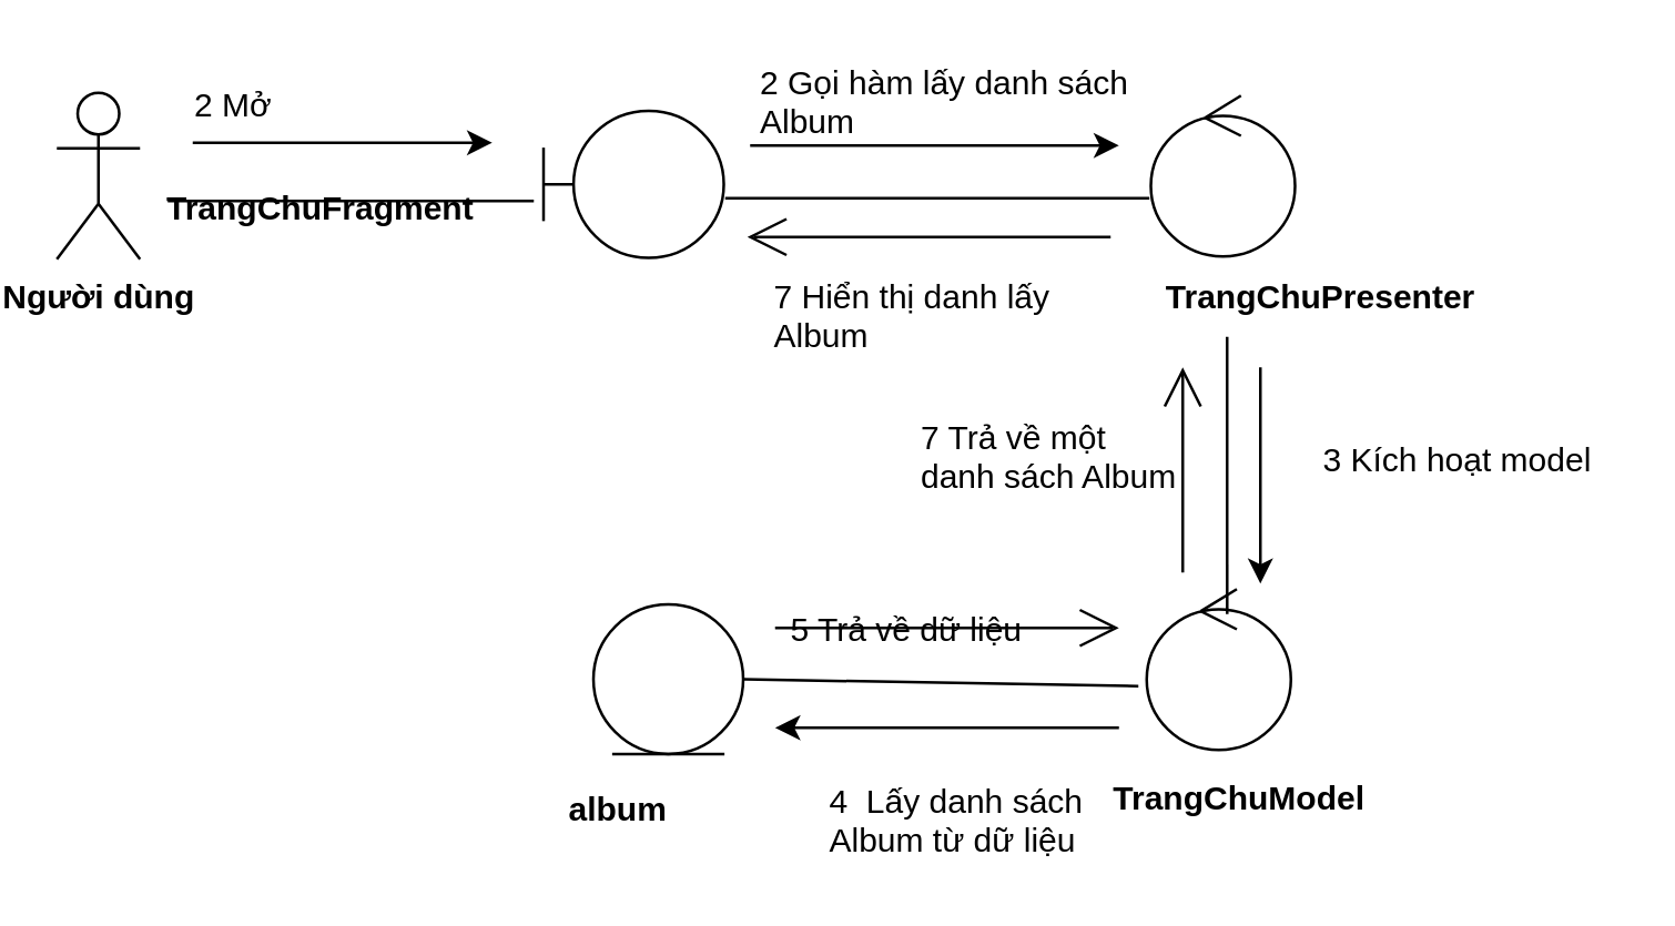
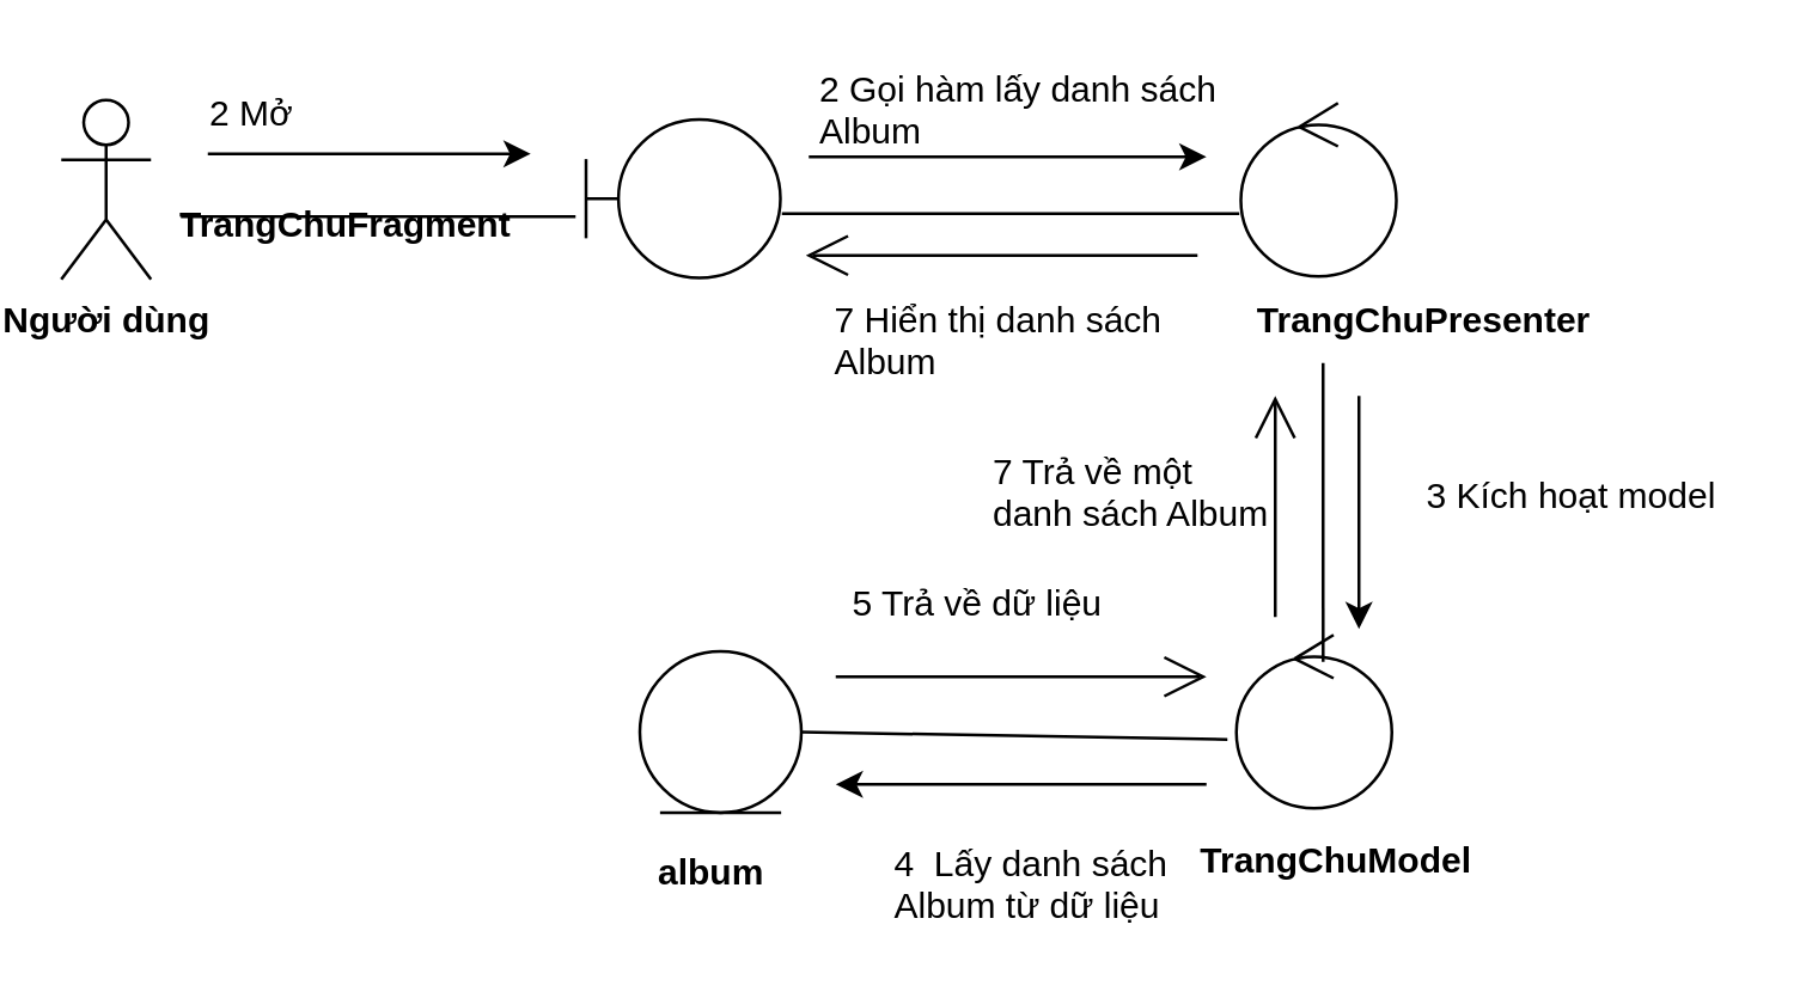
  <mxCell id="0" />
  <mxCell id="1" parent="0" />
  <mxCell id="2" value="Người dùng" style="shape=umlActor;verticalLabelPosition=bottom;labelBackgroundColor=#ffffff;verticalAlign=top;html=1;outlineConnect=0;fontStyle=1" parent="1" vertex="1"><mxGeometry x="20" y="33" width="30" height="60" as="geometry" /></mxCell>
  <mxCell id="3" value="" style="ellipse;shape=umlControl;whiteSpace=wrap;html=1;strokeColor=#000000;fontStyle=1" parent="1" vertex="1"><mxGeometry x="414.5" y="34" width="52" height="58" as="geometry" /></mxCell>
  <mxCell id="4" value="&amp;nbsp;TrangChuPresenter" style="text;html=1;resizable=0;points=[];autosize=1;align=left;verticalAlign=top;spacingTop=-4;fontStyle=1" parent="1" vertex="1"><mxGeometry x="415" y="96.5" width="120" height="20" as="geometry" /></mxCell>
  <mxCell id="5" value="" style="shape=umlBoundary;whiteSpace=wrap;html=1;strokeColor=#000000;fontStyle=1" parent="1" vertex="1"><mxGeometry x="195.5" y="39.5" width="65" height="53" as="geometry" /></mxCell>
  <mxCell id="6" value="TrangChuFragment" style="text;html=1;resizable=0;points=[];autosize=1;align=left;verticalAlign=top;spacingTop=-4;fontStyle=1" parent="1" vertex="1"><mxGeometry x="57.5" y="65" width="120" height="20" as="geometry" /></mxCell>
  <mxCell id="7" value="" style="ellipse;shape=umlEntity;whiteSpace=wrap;html=1;strokeColor=#000000;fontStyle=1" parent="1" vertex="1"><mxGeometry x="213.5" y="217.5" width="54" height="54" as="geometry" /></mxCell>
  <mxCell id="8" value="&amp;nbsp;TrangChuModel" style="text;html=1;resizable=0;points=[];autosize=1;align=left;verticalAlign=top;spacingTop=-4;fontStyle=1" parent="1" vertex="1"><mxGeometry x="395.5" y="277.5" width="100" height="20" as="geometry" /></mxCell>
  <mxCell id="9" value="" style="ellipse;shape=umlControl;whiteSpace=wrap;html=1;strokeColor=#000000;fontStyle=1" parent="1" vertex="1"><mxGeometry x="413" y="212" width="52" height="58" as="geometry" /></mxCell>
- <mxCell id="10" value="album&lt;br&gt;&lt;br&gt;" style="text;html=1;resizable=0;points=[];autosize=1;align=left;verticalAlign=top;spacingTop=-4;fontStyle=1" parent="1" vertex="1"><mxGeometry x="202.5" y="281.5" width="50" height="30" as="geometry" /></mxCell>
+ <mxCell id="10" value="album&lt;br&gt;&lt;br&gt;" style="text;html=1;resizable=0;points=[];autosize=1;align=left;verticalAlign=top;spacingTop=-4;fontStyle=1" parent="1" vertex="1"><mxGeometry x="217.5" y="281.5" width="50" height="30" as="geometry" /></mxCell>
  <mxCell id="11" value="" style="endArrow=none;html=1;" edge="1" parent="1"><mxGeometry width="50" height="50" relative="1" as="geometry"><mxPoint x="60" y="72" as="sourcePoint" /><mxPoint x="192" y="72" as="targetPoint" /></mxGeometry></mxCell>
  <mxCell id="12" value="" style="endArrow=none;html=1;entryX=-0.01;entryY=0.638;entryDx=0;entryDy=0;entryPerimeter=0;" edge="1" parent="1" target="3"><mxGeometry width="50" height="50" relative="1" as="geometry"><mxPoint x="261" y="71" as="sourcePoint" /><mxPoint x="334" y="-11" as="targetPoint" /></mxGeometry></mxCell>
  <mxCell id="13" value="" style="endArrow=none;html=1;exitX=0.558;exitY=0.155;exitDx=0;exitDy=0;exitPerimeter=0;" edge="1" parent="1" source="9"><mxGeometry width="50" height="50" relative="1" as="geometry"><mxPoint x="562" y="194" as="sourcePoint" /><mxPoint x="442" y="121" as="targetPoint" /></mxGeometry></mxCell>
  <mxCell id="14" value="" style="endArrow=none;html=1;exitX=1;exitY=0.5;exitDx=0;exitDy=0;" edge="1" parent="1" source="7"><mxGeometry width="50" height="50" relative="1" as="geometry"><mxPoint x="308" y="247" as="sourcePoint" /><mxPoint x="410" y="247" as="targetPoint" /></mxGeometry></mxCell>
  <mxCell id="15" value="" style="endArrow=classic;html=1;" edge="1" parent="1"><mxGeometry width="50" height="50" relative="1" as="geometry"><mxPoint x="69" y="51" as="sourcePoint" /><mxPoint x="177" y="51" as="targetPoint" /><Array as="points"><mxPoint x="132" y="51" /></Array></mxGeometry></mxCell>
  <mxCell id="16" value="" style="endArrow=classic;html=1;" edge="1" parent="1"><mxGeometry width="50" height="50" relative="1" as="geometry"><mxPoint x="270" y="52" as="sourcePoint" /><mxPoint x="403" y="52" as="targetPoint" /></mxGeometry></mxCell>
  <mxCell id="17" value="" style="endArrow=classic;html=1;" edge="1" parent="1"><mxGeometry width="50" height="50" relative="1" as="geometry"><mxPoint x="454" y="132" as="sourcePoint" /><mxPoint x="454" y="210" as="targetPoint" /></mxGeometry></mxCell>
  <mxCell id="18" value="" style="endArrow=classic;html=1;" edge="1" parent="1"><mxGeometry width="50" height="50" relative="1" as="geometry"><mxPoint x="403" y="262" as="sourcePoint" /><mxPoint x="279" y="262" as="targetPoint" /></mxGeometry></mxCell>
  <mxCell id="19" value="" style="endArrow=open;endFill=1;endSize=12;html=1;" edge="1" parent="1"><mxGeometry width="160" relative="1" as="geometry"><mxPoint x="279" y="226" as="sourcePoint" /><mxPoint x="403" y="226" as="targetPoint" /></mxGeometry></mxCell>
  <mxCell id="20" value="" style="endArrow=open;endFill=1;endSize=12;html=1;" edge="1" parent="1"><mxGeometry width="160" relative="1" as="geometry"><mxPoint x="426" y="206" as="sourcePoint" /><mxPoint x="426" y="132" as="targetPoint" /></mxGeometry></mxCell>
  <mxCell id="21" value="" style="endArrow=open;endFill=1;endSize=12;html=1;" edge="1" parent="1"><mxGeometry width="160" relative="1" as="geometry"><mxPoint x="400" y="85" as="sourcePoint" /><mxPoint x="269" y="85" as="targetPoint" /></mxGeometry></mxCell>
  <mxCell id="22" value="2 Mở" style="text;html=1;resizable=0;points=[];autosize=1;align=left;verticalAlign=top;spacingTop=-4;" vertex="1" parent="1"><mxGeometry x="68" y="28" width="38" height="14" as="geometry" /></mxCell>
  <mxCell id="23" value="2 Gọi hàm lấy danh sách&lt;br&gt;Album&lt;br&gt;" style="text;html=1;resizable=0;points=[];autosize=1;align=left;verticalAlign=top;spacingTop=-4;" vertex="1" parent="1"><mxGeometry x="271.5" y="20" width="143" height="28" as="geometry" /></mxCell>
  <mxCell id="24" value="3 Kích hoạt model" style="text;html=1;resizable=0;points=[];autosize=1;align=left;verticalAlign=top;spacingTop=-4;" vertex="1" parent="1"><mxGeometry x="475" y="156" width="107" height="14" as="geometry" /></mxCell>
  <mxCell id="25" value="4&amp;nbsp; Lấy danh sách&lt;br&gt;Album từ dữ liệu&lt;br&gt;" style="text;html=1;resizable=0;points=[];autosize=1;align=left;verticalAlign=top;spacingTop=-4;" vertex="1" parent="1"><mxGeometry x="297" y="279" width="101" height="28" as="geometry" /></mxCell>
- <mxCell id="26" value="5 Trả về dữ liệu" style="text;html=1;resizable=0;points=[];autosize=1;align=left;verticalAlign=top;spacingTop=-4;" vertex="1" parent="1"><mxGeometry x="283" y="217" width="94" height="14" as="geometry" /></mxCell>
+ <mxCell id="26" value="5 Trả về dữ liệu" style="text;html=1;resizable=0;points=[];autosize=1;align=left;verticalAlign=top;spacingTop=-4;" vertex="1" parent="1"><mxGeometry x="283" y="192" width="94" height="14" as="geometry" /></mxCell>
  <mxCell id="27" value="7 Trả về một &lt;br&gt;danh sách Album" style="text;html=1;resizable=0;points=[];autosize=1;align=left;verticalAlign=top;spacingTop=-4;" vertex="1" parent="1"><mxGeometry x="330" y="148" width="103" height="28" as="geometry" /></mxCell>
- <mxCell id="28" value="7 Hiển thị danh lấy&lt;br&gt;Album&lt;br&gt;&lt;br&gt;" style="text;html=1;resizable=0;points=[];autosize=1;align=left;verticalAlign=top;spacingTop=-4;" vertex="1" parent="1"><mxGeometry x="276.5" y="96.5" width="119" height="42" as="geometry" /></mxCell>
+ <mxCell id="28" value="7 Hiển thị danh sách&lt;br&gt;Album&lt;br&gt;&lt;br&gt;" style="text;html=1;resizable=0;points=[];autosize=1;align=left;verticalAlign=top;spacingTop=-4;" vertex="1" parent="1"><mxGeometry x="276.5" y="96.5" width="119" height="42" as="geometry" /></mxCell>
